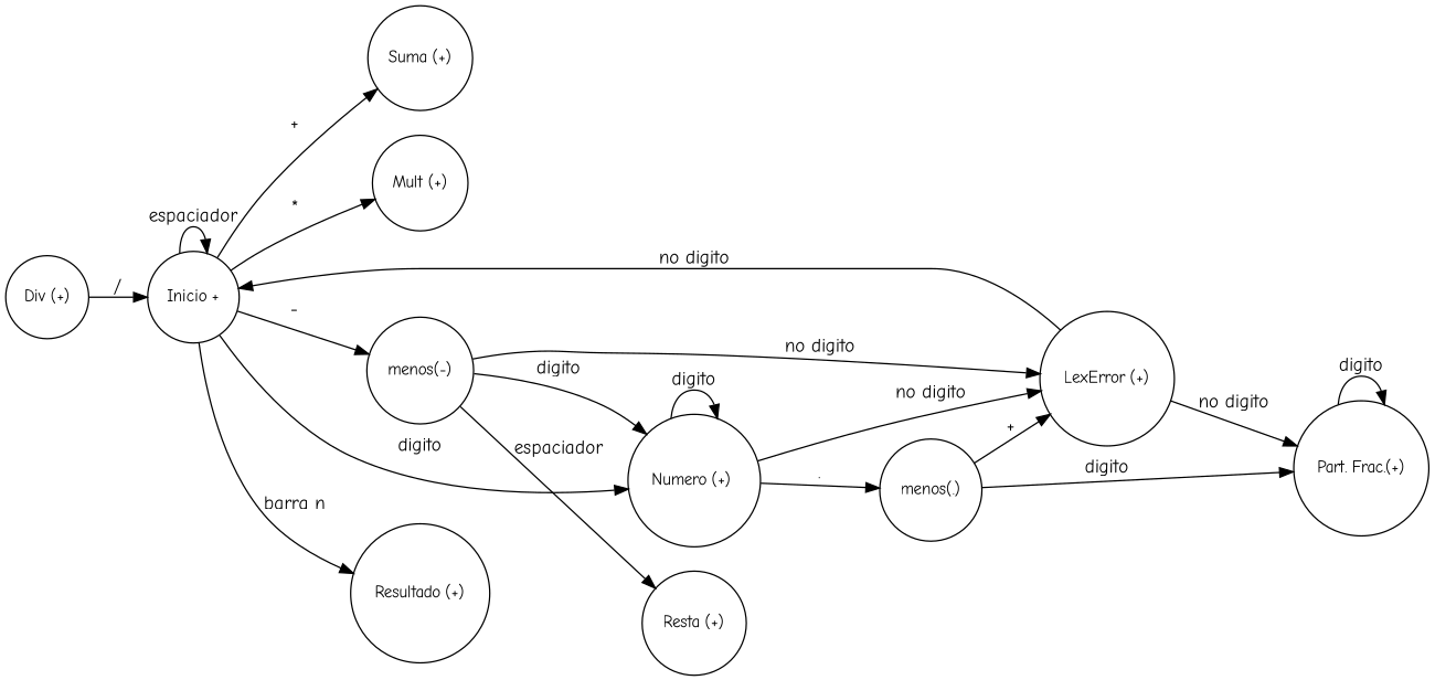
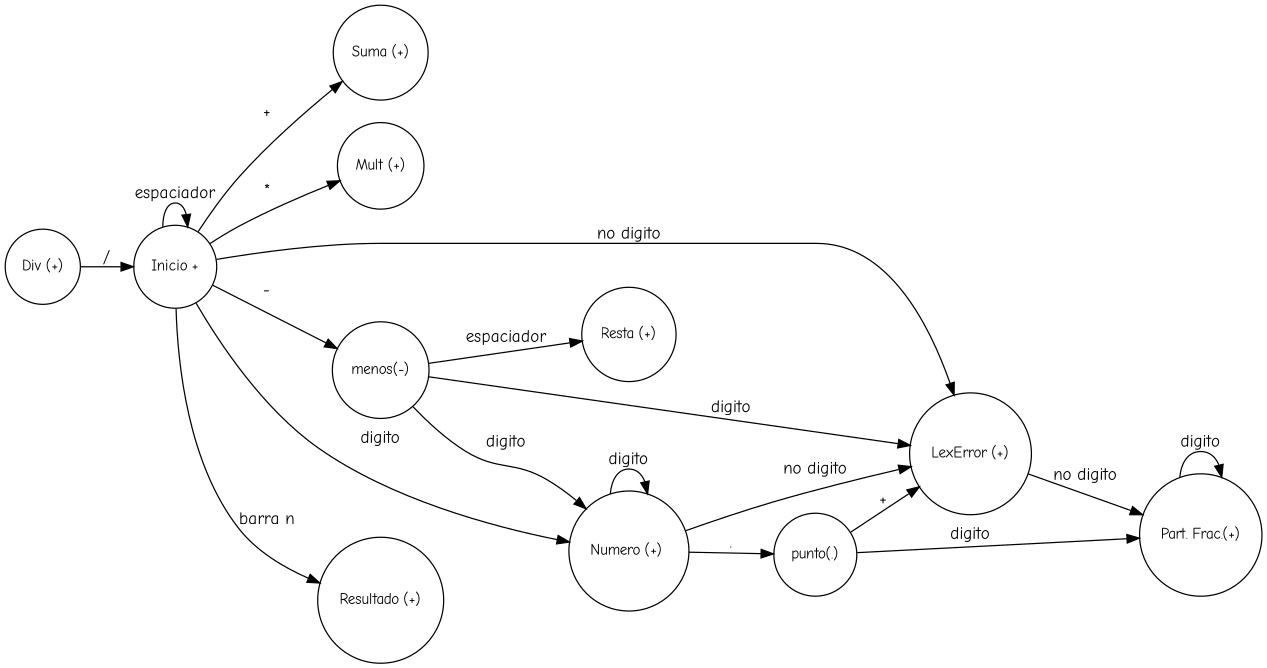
  digraph {
    fontname="Comic Neue"
    rankdir=LR
    node [fontname="Comic Neue" fontsize=12 shape=circle]
    edge [fontname="Comic Neue"]
    n1 [label="Inicio +"]
    n2 [label="Suma (+)"]
    n3 [label="Mult (+)"]
    n4 [label="menos(-)"]
    n5 [label="LexError (+)"]
    n6 [label="Resultado (+)"]
    n7 [label="Numero (+) "]
    n8 [label="Div (+)"]
    n9 [label="Resta (+)"]
    n10 [label="Part. Frac.(+)"]
-   n11 [label="menos(.)"]
+   n11 [label="punto(.)"]
    n1 -> n1 [label=espaciador]
    n1 -> n2 [label="+"]
    n1 -> n3 [label="*"]
    n1 -> n4 [label="-"]
-   n5 -> n1 [label="no digito"]
+   n1 -> n5 [label="no digito"]
    n1 -> n6 [label="barra n"]
    n1 -> n7 [label=digito]
-   n4 -> n5 [label="no digito"]
+   n4 -> n5 [label=digito]
    n4 -> n7 [label=digito]
    n4 -> n9 [label=espaciador]
    n5 -> n10 [label="no digito"]
    n7 -> n5 [label="no digito"]
    n7 -> n7 [label=digito]
    n7 -> n11 [label="."]
    n8 -> n1 [label="/"]
    n10 -> n10 [label=digito]
    n11 -> n5 [label="+"]
    n11 -> n10 [label=digito]
  }
